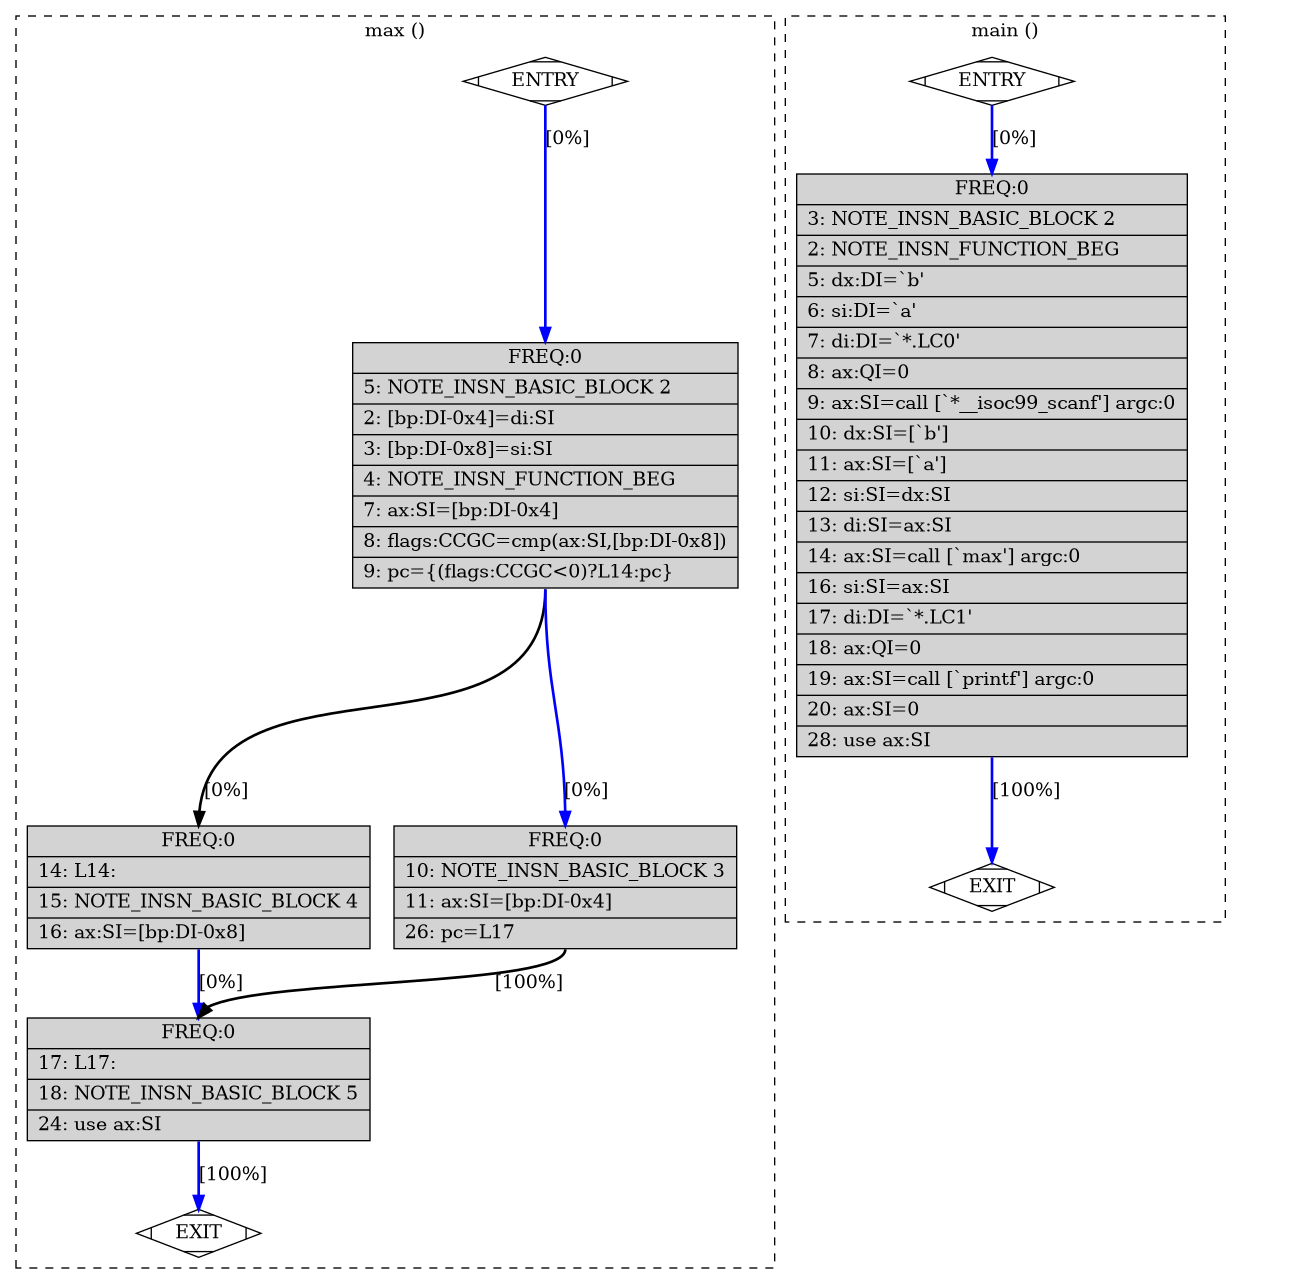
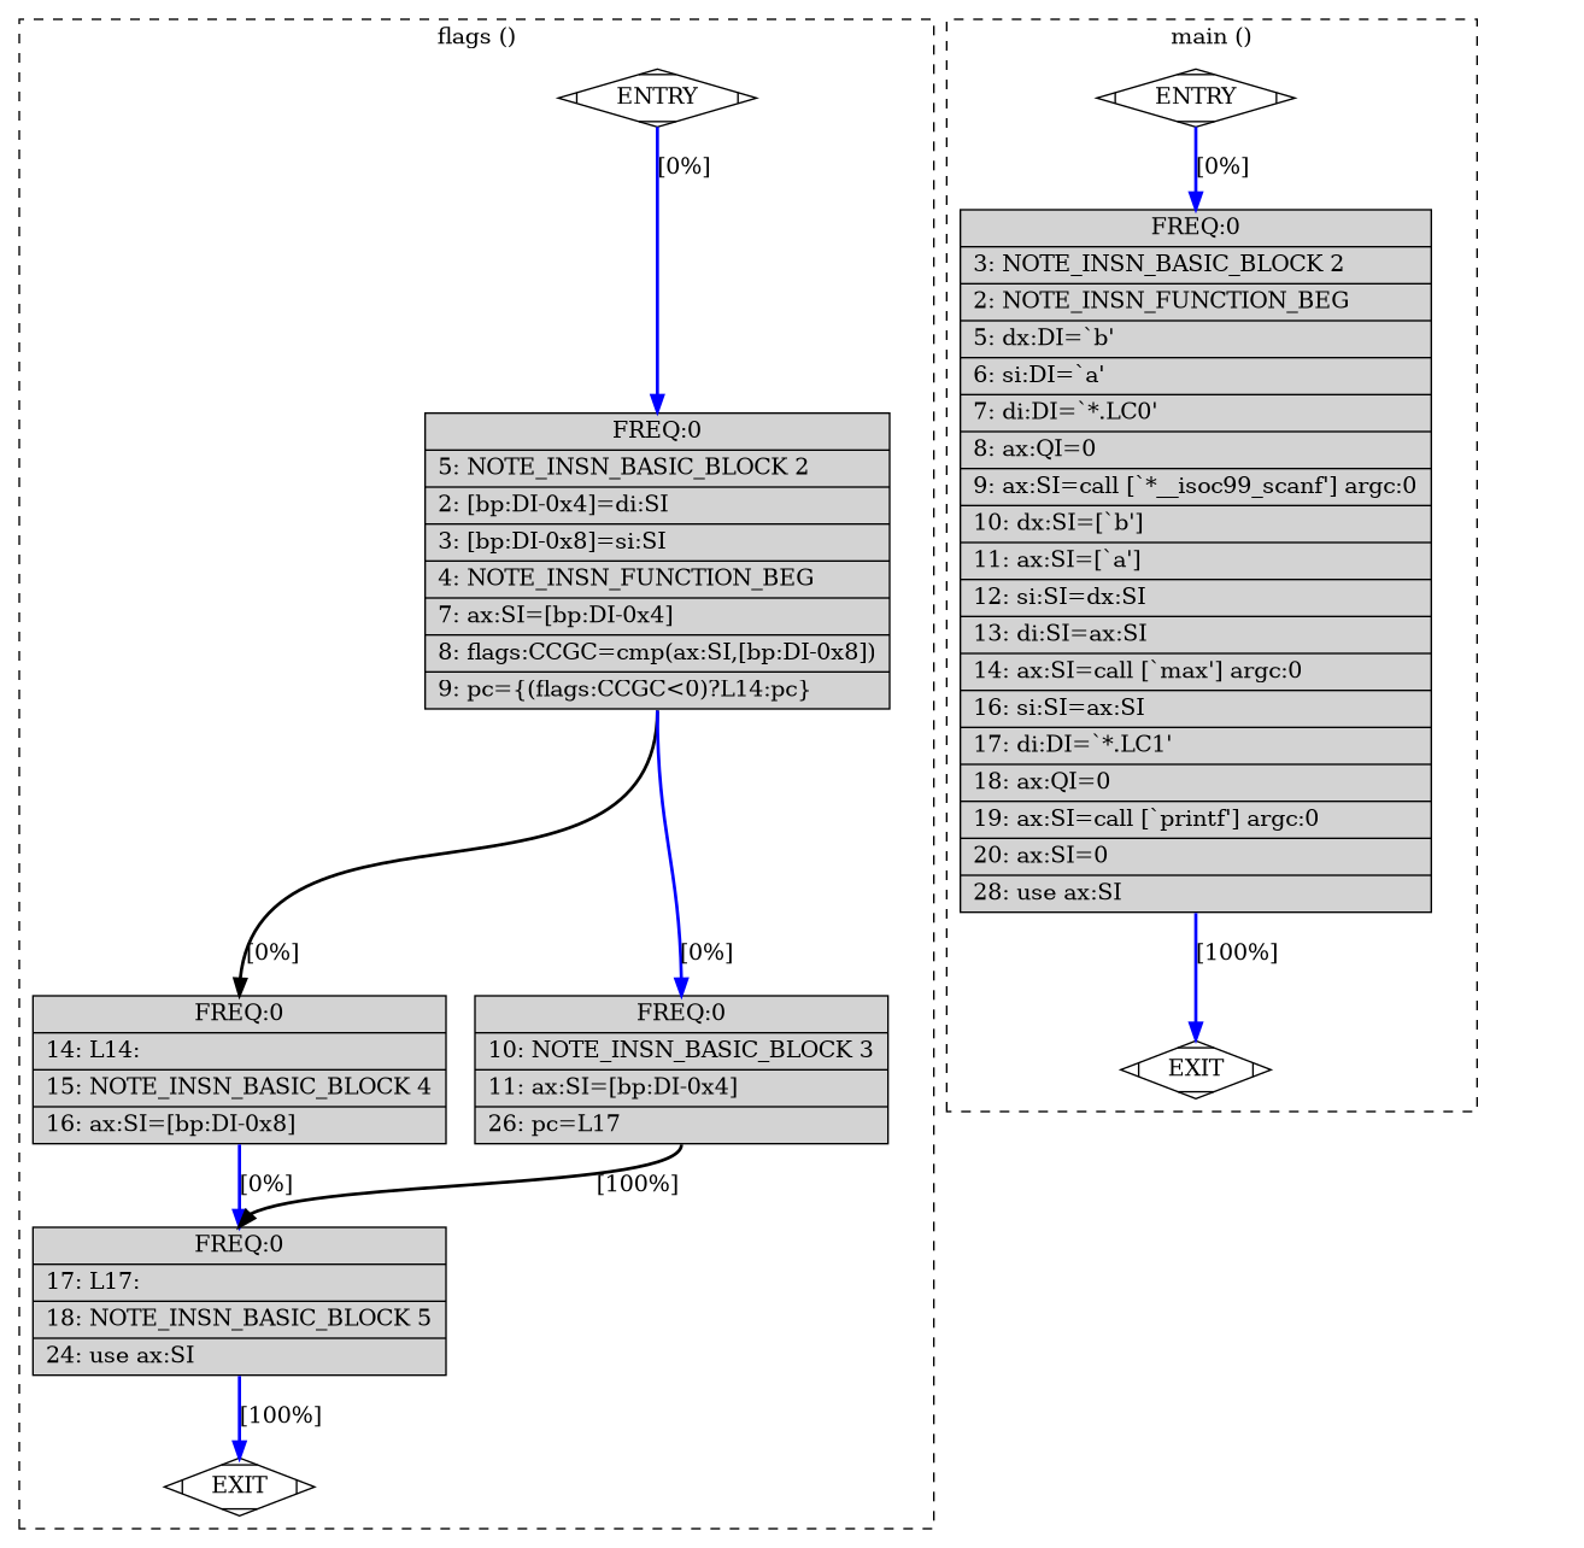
  digraph {
    node [fillcolor=lightgrey shape=record style=filled]
    edge [color=blue constraint=true headport=n style="solid,bold" tailport=s weight=100]
    n1 [fillcolor=white label=ENTRY shape=Mdiamond]
    n2 [label="{ FREQ:0 |\ \ \ \ 5:\ NOTE_INSN_BASIC_BLOCK\ 2\l|\ \ \ \ 2:\ [bp:DI-0x4]=di:SI\l|\ \ \ \ 3:\ [bp:DI-0x8]=si:SI\l|\ \ \ \ 4:\ NOTE_INSN_FUNCTION_BEG\l|\ \ \ \ 7:\ ax:SI=[bp:DI-0x4]\l|\ \ \ \ 8:\ flags:CCGC=cmp(ax:SI,[bp:DI-0x8])\l|\ \ \ \ 9:\ pc=\{(flags:CCGC\<0)?L14:pc\}\l}"]
    n3 [fillcolor=white label=EXIT shape=Mdiamond]
    n4 [label="{ FREQ:0 |\ \ \ 14:\ L14:\l|\ \ \ 15:\ NOTE_INSN_BASIC_BLOCK\ 4\l|\ \ \ 16:\ ax:SI=[bp:DI-0x8]\l}"]
    n5 [label="{ FREQ:0 |\ \ \ 10:\ NOTE_INSN_BASIC_BLOCK\ 3\l|\ \ \ 11:\ ax:SI=[bp:DI-0x4]\l|\ \ \ 26:\ pc=L17\l}"]
    n6 [label="{ FREQ:0 |\ \ \ 17:\ L17:\l|\ \ \ 18:\ NOTE_INSN_BASIC_BLOCK\ 5\l|\ \ \ 24:\ use\ ax:SI\l}"]
    n7 [fillcolor=white label=ENTRY shape=Mdiamond]
    n8 [label="{ FREQ:0 |\ \ \ \ 3:\ NOTE_INSN_BASIC_BLOCK\ 2\l|\ \ \ \ 2:\ NOTE_INSN_FUNCTION_BEG\l|\ \ \ \ 5:\ dx:DI=`b'\l|\ \ \ \ 6:\ si:DI=`a'\l|\ \ \ \ 7:\ di:DI=`*.LC0'\l|\ \ \ \ 8:\ ax:QI=0\l|\ \ \ \ 9:\ ax:SI=call\ [`*__isoc99_scanf']\ argc:0\l|\ \ \ 10:\ dx:SI=[`b']\l|\ \ \ 11:\ ax:SI=[`a']\l|\ \ \ 12:\ si:SI=dx:SI\l|\ \ \ 13:\ di:SI=ax:SI\l|\ \ \ 14:\ ax:SI=call\ [`max']\ argc:0\l|\ \ \ 16:\ si:SI=ax:SI\l|\ \ \ 17:\ di:DI=`*.LC1'\l|\ \ \ 18:\ ax:QI=0\l|\ \ \ 19:\ ax:SI=call\ [`printf']\ argc:0\l|\ \ \ 20:\ ax:SI=0\l|\ \ \ 28:\ use\ ax:SI\l}"]
    n9 [fillcolor=white label=EXIT shape=Mdiamond]
    subgraph cluster_1 {
      color=black
-     label="max ()"
+     label="flags ()"
      style=dashed
      n1
      n2
      n3
      n4
      n5
      n6
    }
    subgraph cluster_2 {
      color=black
      label="main ()"
      style=dashed
      n7
      n8
      n9
    }
    n1 -> n2 [label="[0%]"]
    n1 -> n3 [style=invis color="" weight=""]
    n2 -> n4 [color=black label="[0%]" weight=10]
    n2 -> n5 [label="[0%]"]
    n4 -> n6 [label="[0%]"]
    n5 -> n6 [color=black label="[100%]" weight=10]
    n6 -> n3 [label="[100%]"]
    n7 -> n8 [label="[0%]"]
    n7 -> n9 [style=invis color="" weight=""]
    n8 -> n9 [label="[100%]"]
  }
